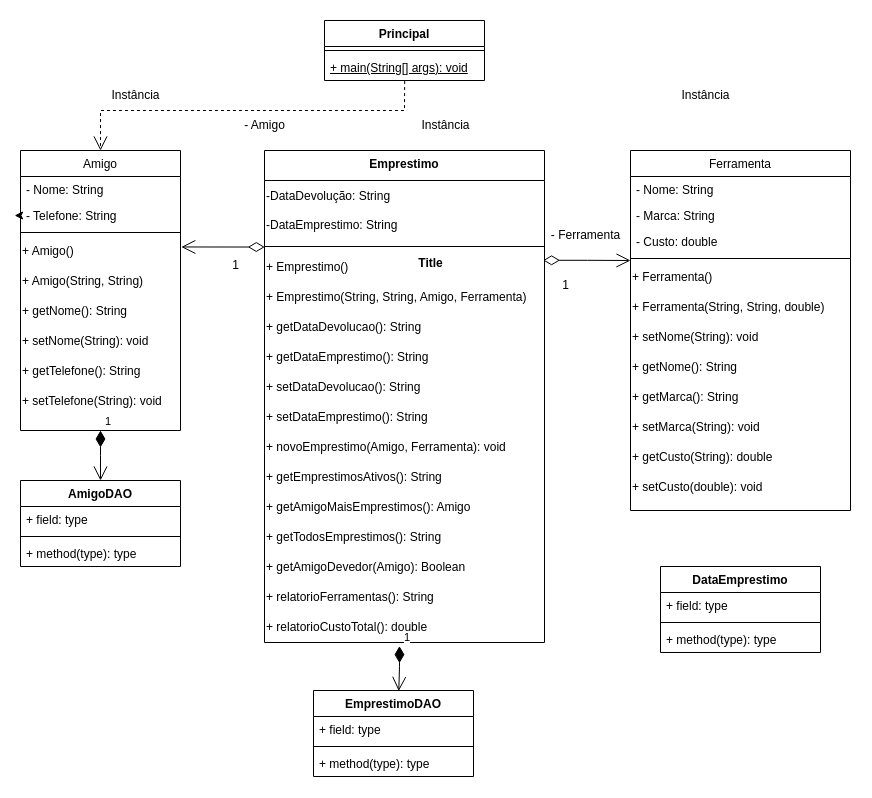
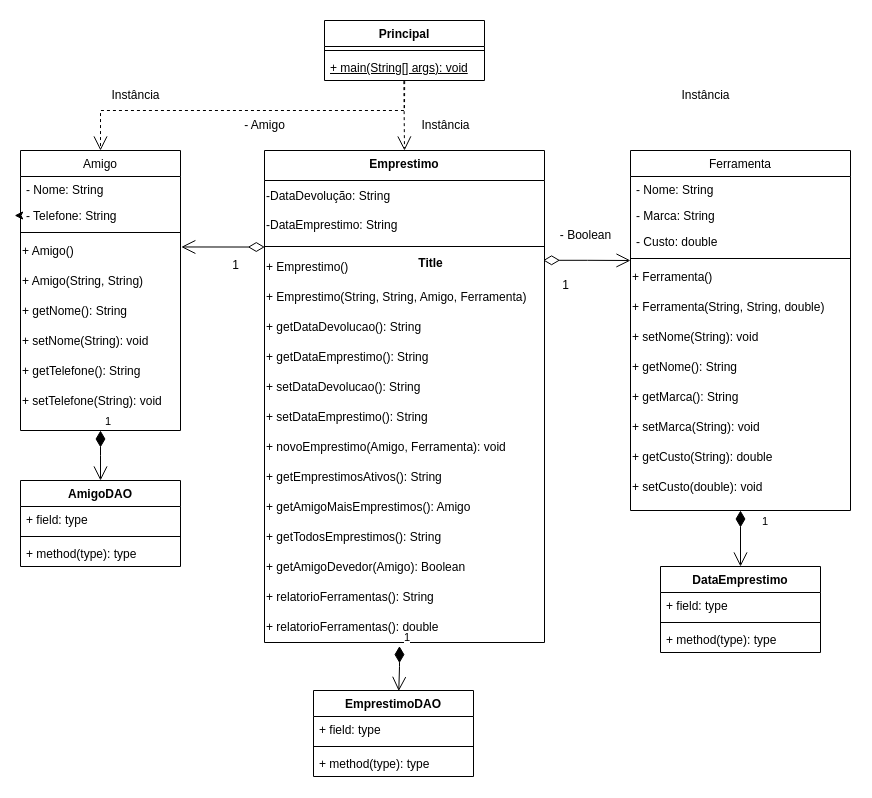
  <mxCell id="0" />
  <mxCell id="1" parent="0" />
  <mxCell id="2" value="Amigo" style="swimlane;fontStyle=0;align=center;verticalAlign=top;childLayout=stackLayout;horizontal=1;startSize=26;horizontalStack=0;resizeParent=1;resizeLast=0;collapsible=1;marginBottom=0;rounded=0;shadow=0;strokeWidth=1;" parent="1" vertex="1"><mxGeometry x="20" y="150" width="160" height="280" as="geometry"><mxRectangle x="230" y="140" width="160" height="26" as="alternateBounds" /></mxGeometry></mxCell>
  <mxCell id="3" value="- Nome: String" style="text;align=left;verticalAlign=top;spacingLeft=4;spacingRight=4;overflow=hidden;rotatable=0;points=[[0,0.5],[1,0.5]];portConstraint=eastwest;" parent="2" vertex="1"><mxGeometry y="26" width="160" height="26" as="geometry" /></mxCell>
  <mxCell id="4" value="- Telefone: String" style="text;align=left;verticalAlign=top;spacingLeft=4;spacingRight=4;overflow=hidden;rotatable=0;points=[[0,0.5],[1,0.5]];portConstraint=eastwest;rounded=0;shadow=0;html=0;" parent="2" vertex="1"><mxGeometry y="52" width="160" height="26" as="geometry" /></mxCell>
  <mxCell id="5" value="" style="line;html=1;strokeWidth=1;align=left;verticalAlign=middle;spacingTop=-1;spacingLeft=3;spacingRight=3;rotatable=0;labelPosition=right;points=[];portConstraint=eastwest;" parent="2" vertex="1"><mxGeometry y="78" width="160" height="8" as="geometry" /></mxCell>
  <mxCell id="6" style="edgeStyle=orthogonalEdgeStyle;rounded=0;orthogonalLoop=1;jettySize=auto;html=1;exitX=0;exitY=0.5;exitDx=0;exitDy=0;entryX=-0.037;entryY=0.462;entryDx=0;entryDy=0;entryPerimeter=0;" parent="2" source="4" target="4" edge="1"><mxGeometry relative="1" as="geometry" /></mxCell>
  <mxCell id="7" value="+ Amigo()" style="text;html=1;align=left;verticalAlign=middle;resizable=0;points=[];autosize=1;strokeColor=none;fillColor=none;" parent="2" vertex="1"><mxGeometry y="86" width="160" height="30" as="geometry" /></mxCell>
  <mxCell id="8" value="+ Amigo(String, String)" style="text;html=1;align=left;verticalAlign=middle;resizable=0;points=[];autosize=1;strokeColor=none;fillColor=none;" parent="2" vertex="1"><mxGeometry y="116" width="160" height="30" as="geometry" /></mxCell>
  <mxCell id="9" value="+ getNome(): String" style="text;html=1;align=left;verticalAlign=middle;resizable=0;points=[];autosize=1;strokeColor=none;fillColor=none;" parent="2" vertex="1"><mxGeometry y="146" width="160" height="30" as="geometry" /></mxCell>
  <mxCell id="10" value="+ setNome(String): void" style="text;html=1;align=left;verticalAlign=middle;resizable=0;points=[];autosize=1;strokeColor=none;fillColor=none;" parent="2" vertex="1"><mxGeometry y="176" width="160" height="30" as="geometry" /></mxCell>
  <mxCell id="11" value="+ getTelefone(): String" style="text;html=1;align=left;verticalAlign=middle;resizable=0;points=[];autosize=1;strokeColor=none;fillColor=none;" parent="2" vertex="1"><mxGeometry y="206" width="160" height="30" as="geometry" /></mxCell>
  <mxCell id="12" value="+ setTelefone(String): void" style="text;html=1;align=left;verticalAlign=middle;resizable=0;points=[];autosize=1;strokeColor=none;fillColor=none;" parent="2" vertex="1"><mxGeometry y="236" width="160" height="30" as="geometry" /></mxCell>
  <mxCell id="13" value="Ferramenta" style="swimlane;fontStyle=0;align=center;verticalAlign=top;childLayout=stackLayout;horizontal=1;startSize=26;horizontalStack=0;resizeParent=1;resizeLast=0;collapsible=1;marginBottom=0;rounded=0;shadow=0;strokeWidth=1;" parent="1" vertex="1"><mxGeometry x="630" y="150" width="220" height="360" as="geometry"><mxRectangle x="550" y="140" width="160" height="26" as="alternateBounds" /></mxGeometry></mxCell>
  <mxCell id="14" value="- Nome: String" style="text;align=left;verticalAlign=top;spacingLeft=4;spacingRight=4;overflow=hidden;rotatable=0;points=[[0,0.5],[1,0.5]];portConstraint=eastwest;" parent="13" vertex="1"><mxGeometry y="26" width="220" height="26" as="geometry" /></mxCell>
  <mxCell id="15" value="- Marca: String" style="text;align=left;verticalAlign=top;spacingLeft=4;spacingRight=4;overflow=hidden;rotatable=0;points=[[0,0.5],[1,0.5]];portConstraint=eastwest;rounded=0;shadow=0;html=0;" parent="13" vertex="1"><mxGeometry y="52" width="220" height="26" as="geometry" /></mxCell>
  <mxCell id="16" value="- Custo: double" style="text;align=left;verticalAlign=top;spacingLeft=4;spacingRight=4;overflow=hidden;rotatable=0;points=[[0,0.5],[1,0.5]];portConstraint=eastwest;rounded=0;shadow=0;html=0;" parent="13" vertex="1"><mxGeometry y="78" width="220" height="26" as="geometry" /></mxCell>
  <mxCell id="17" value="" style="line;html=1;strokeWidth=1;align=left;verticalAlign=middle;spacingTop=-1;spacingLeft=3;spacingRight=3;rotatable=0;labelPosition=right;points=[];portConstraint=eastwest;" parent="13" vertex="1"><mxGeometry y="104" width="220" height="8" as="geometry" /></mxCell>
  <mxCell id="18" value="+ Ferramenta()" style="text;html=1;align=left;verticalAlign=middle;resizable=0;points=[];autosize=1;strokeColor=none;fillColor=none;" parent="13" vertex="1"><mxGeometry y="112" width="220" height="30" as="geometry" /></mxCell>
  <mxCell id="19" value="+ Ferramenta(String, String, double)" style="text;html=1;align=left;verticalAlign=middle;resizable=0;points=[];autosize=1;strokeColor=none;fillColor=none;" parent="13" vertex="1"><mxGeometry y="142" width="220" height="30" as="geometry" /></mxCell>
  <mxCell id="20" value="+ setNome(String): void" style="text;html=1;align=left;verticalAlign=middle;resizable=0;points=[];autosize=1;strokeColor=none;fillColor=none;" parent="13" vertex="1"><mxGeometry y="172" width="220" height="30" as="geometry" /></mxCell>
  <mxCell id="21" value="+ getNome(): String" style="text;html=1;align=left;verticalAlign=middle;resizable=0;points=[];autosize=1;strokeColor=none;fillColor=none;" parent="13" vertex="1"><mxGeometry y="202" width="220" height="30" as="geometry" /></mxCell>
  <mxCell id="22" value="+ getMarca(): String" style="text;html=1;align=left;verticalAlign=middle;resizable=0;points=[];autosize=1;strokeColor=none;fillColor=none;" parent="13" vertex="1"><mxGeometry y="232" width="220" height="30" as="geometry" /></mxCell>
  <mxCell id="23" value="+ setMarca(String): void" style="text;html=1;align=left;verticalAlign=middle;resizable=0;points=[];autosize=1;strokeColor=none;fillColor=none;" parent="13" vertex="1"><mxGeometry y="262" width="220" height="30" as="geometry" /></mxCell>
  <mxCell id="24" value="+ getCusto(String): double" style="text;html=1;align=left;verticalAlign=middle;resizable=0;points=[];autosize=1;strokeColor=none;fillColor=none;" parent="13" vertex="1"><mxGeometry y="292" width="220" height="30" as="geometry" /></mxCell>
  <mxCell id="25" value="+ setCusto(double): void" style="text;html=1;align=left;verticalAlign=middle;resizable=0;points=[];autosize=1;strokeColor=none;fillColor=none;" parent="13" vertex="1"><mxGeometry y="322" width="220" height="30" as="geometry" /></mxCell>
  <mxCell id="26" value="Principal" style="swimlane;fontStyle=1;align=center;verticalAlign=top;childLayout=stackLayout;horizontal=1;startSize=26;horizontalStack=0;resizeParent=1;resizeParentMax=0;resizeLast=0;collapsible=1;marginBottom=0;whiteSpace=wrap;html=1;" parent="1" vertex="1"><mxGeometry x="324" y="20" width="160" height="60" as="geometry" /></mxCell>
  <mxCell id="27" value="" style="line;strokeWidth=1;fillColor=none;align=left;verticalAlign=middle;spacingTop=-1;spacingLeft=3;spacingRight=3;rotatable=0;labelPosition=right;points=[];portConstraint=eastwest;strokeColor=inherit;" parent="26" vertex="1"><mxGeometry y="26" width="160" height="8" as="geometry" /></mxCell>
  <mxCell id="28" value="&lt;u&gt;+ main(String[] args): void&lt;/u&gt;" style="text;strokeColor=none;fillColor=none;align=left;verticalAlign=top;spacingLeft=4;spacingRight=4;overflow=hidden;rotatable=0;points=[[0,0.5],[1,0.5]];portConstraint=eastwest;whiteSpace=wrap;html=1;" parent="26" vertex="1"><mxGeometry y="34" width="160" height="26" as="geometry" /></mxCell>
  <mxCell id="29" value="" style="endArrow=open;endSize=12;dashed=1;html=1;rounded=0;exitX=0.501;exitY=1.021;exitDx=0;exitDy=0;exitPerimeter=0;entryX=0.5;entryY=0;entryDx=0;entryDy=0;" parent="1" source="28" target="2" edge="1"><mxGeometry x="0.315" y="-94" width="160" relative="1" as="geometry"><mxPoint x="320" y="190" as="sourcePoint" /><mxPoint x="480" y="190" as="targetPoint" /><Array as="points"><mxPoint x="404" y="110" /><mxPoint x="100" y="110" /></Array><mxPoint x="44" y="-80" as="offset" /></mxGeometry></mxCell>
  <mxCell id="30" value="Emprestimo" style="swimlane;fontStyle=1;align=center;verticalAlign=top;childLayout=stackLayout;horizontal=1;startSize=30;horizontalStack=0;resizeParent=1;resizeParentMax=0;resizeLast=0;collapsible=1;marginBottom=0;whiteSpace=wrap;html=1;" parent="1" vertex="1"><mxGeometry x="264" y="150" width="280" height="492" as="geometry" /></mxCell>
  <mxCell id="31" value="-DataDevolução: String&lt;div&gt;&lt;br&gt;&lt;div&gt;-DataEmprestimo: String&lt;/div&gt;&lt;/div&gt;" style="text;html=1;align=left;verticalAlign=middle;resizable=0;points=[];autosize=1;strokeColor=none;fillColor=none;" parent="30" vertex="1"><mxGeometry y="30" width="280" height="60" as="geometry" /></mxCell>
  <mxCell id="32" value="" style="line;strokeWidth=1;fillColor=none;align=left;verticalAlign=middle;spacingTop=-1;spacingLeft=3;spacingRight=3;rotatable=0;labelPosition=right;points=[];portConstraint=eastwest;strokeColor=inherit;" parent="30" vertex="1"><mxGeometry y="90" width="280" height="12" as="geometry" /></mxCell>
  <mxCell id="33" value="+ Emprestimo()" style="text;html=1;align=left;verticalAlign=middle;resizable=0;points=[];autosize=1;strokeColor=none;fillColor=none;" parent="30" vertex="1"><mxGeometry y="102" width="280" height="30" as="geometry" /></mxCell>
  <mxCell id="34" value="+ Emprestimo(String, String, Amigo, Ferramenta)" style="text;html=1;align=left;verticalAlign=middle;resizable=0;points=[];autosize=1;strokeColor=none;fillColor=none;" parent="30" vertex="1"><mxGeometry y="132" width="280" height="30" as="geometry" /></mxCell>
  <mxCell id="35" value="+ getDataDevolucao(): String" style="text;html=1;align=left;verticalAlign=middle;resizable=0;points=[];autosize=1;strokeColor=none;fillColor=none;" parent="30" vertex="1"><mxGeometry y="162" width="280" height="30" as="geometry" /></mxCell>
  <mxCell id="36" value="+ getDataEmprestimo(): String" style="text;html=1;align=left;verticalAlign=middle;resizable=0;points=[];autosize=1;strokeColor=none;fillColor=none;" parent="30" vertex="1"><mxGeometry y="192" width="280" height="30" as="geometry" /></mxCell>
  <mxCell id="37" value="+ setDataDevolucao(): String" style="text;html=1;align=left;verticalAlign=middle;resizable=0;points=[];autosize=1;strokeColor=none;fillColor=none;" parent="30" vertex="1"><mxGeometry y="222" width="280" height="30" as="geometry" /></mxCell>
  <mxCell id="38" value="+ setDataEmprestimo(): String" style="text;html=1;align=left;verticalAlign=middle;resizable=0;points=[];autosize=1;strokeColor=none;fillColor=none;" parent="30" vertex="1"><mxGeometry y="252" width="280" height="30" as="geometry" /></mxCell>
  <mxCell id="39" value="+ novoEmprestimo(Amigo, Ferramenta): void" style="text;html=1;align=left;verticalAlign=middle;resizable=0;points=[];autosize=1;strokeColor=none;fillColor=none;" parent="30" vertex="1"><mxGeometry y="282" width="280" height="30" as="geometry" /></mxCell>
  <mxCell id="40" value="+ getEmprestimosAtivos(): String" style="text;html=1;align=left;verticalAlign=middle;resizable=0;points=[];autosize=1;strokeColor=none;fillColor=none;" parent="30" vertex="1"><mxGeometry y="312" width="280" height="30" as="geometry" /></mxCell>
  <mxCell id="41" value="+ getAmigoMaisEmprestimos(): Amigo" style="text;html=1;align=left;verticalAlign=middle;resizable=0;points=[];autosize=1;strokeColor=none;fillColor=none;" parent="30" vertex="1"><mxGeometry y="342" width="280" height="30" as="geometry" /></mxCell>
  <mxCell id="42" value="+ getTodosEmprestimos(): String" style="text;html=1;align=left;verticalAlign=middle;resizable=0;points=[];autosize=1;strokeColor=none;fillColor=none;" parent="30" vertex="1"><mxGeometry y="372" width="280" height="30" as="geometry" /></mxCell>
  <mxCell id="43" value="+ getAmigoDevedor(Amigo): Boolean" style="text;html=1;align=left;verticalAlign=middle;resizable=0;points=[];autosize=1;strokeColor=none;fillColor=none;" parent="30" vertex="1"><mxGeometry y="402" width="280" height="30" as="geometry" /></mxCell>
  <mxCell id="44" value="+ relatorioFerramentas(): String" style="text;html=1;align=left;verticalAlign=middle;resizable=0;points=[];autosize=1;strokeColor=none;fillColor=none;" parent="30" vertex="1"><mxGeometry y="432" width="280" height="30" as="geometry" /></mxCell>
- <mxCell id="45" value="+ relatorioCustoTotal(): double" style="text;html=1;align=left;verticalAlign=middle;resizable=0;points=[];autosize=1;strokeColor=none;fillColor=none;" parent="30" vertex="1"><mxGeometry y="462" width="280" height="30" as="geometry" /></mxCell>
+ <mxCell id="45" value="+ relatorioFerramentas(): double" style="text;html=1;align=left;verticalAlign=middle;resizable=0;points=[];autosize=1;strokeColor=none;fillColor=none;" parent="30" vertex="1"><mxGeometry y="462" width="280" height="30" as="geometry" /></mxCell>
+ <mxCell id="46" value="" style="endArrow=open;endSize=12;dashed=1;html=1;rounded=0;entryX=0.5;entryY=0;entryDx=0;entryDy=0;exitX=0.496;exitY=1.025;exitDx=0;exitDy=0;exitPerimeter=0;" parent="1" source="28" target="30" edge="1"><mxGeometry width="160" relative="1" as="geometry"><mxPoint x="400" y="80" as="sourcePoint" /><mxPoint x="410" y="370" as="targetPoint" /></mxGeometry></mxCell>
  <mxCell id="47" value="- Amigo" style="text;html=1;align=center;verticalAlign=middle;resizable=0;points=[];autosize=1;strokeColor=none;fillColor=none;" parent="1" vertex="1"><mxGeometry x="234" y="110" width="60" height="30" as="geometry" /></mxCell>
  <mxCell id="48" value="1" style="text;html=1;align=center;verticalAlign=middle;resizable=0;points=[];autosize=1;strokeColor=none;fillColor=none;" parent="1" vertex="1"><mxGeometry x="220" y="250" width="30" height="30" as="geometry" /></mxCell>
- <mxCell id="49" value="- Ferramenta" style="text;html=1;align=center;verticalAlign=middle;resizable=0;points=[];autosize=1;strokeColor=none;fillColor=none;" parent="1" vertex="1"><mxGeometry x="540" y="220" width="90" height="30" as="geometry" /></mxCell>
+ <mxCell id="49" value="- Boolean" style="text;html=1;align=center;verticalAlign=middle;resizable=0;points=[];autosize=1;strokeColor=none;fillColor=none;" parent="1" vertex="1"><mxGeometry x="540" y="220" width="90" height="30" as="geometry" /></mxCell>
  <mxCell id="50" value="1" style="text;html=1;align=center;verticalAlign=middle;resizable=0;points=[];autosize=1;strokeColor=none;fillColor=none;" parent="1" vertex="1"><mxGeometry x="550" y="270" width="30" height="30" as="geometry" /></mxCell>
  <mxCell id="51" value="" style="endArrow=open;html=1;endSize=12;startArrow=diamondThin;startSize=14;startFill=0;edgeStyle=orthogonalEdgeStyle;align=left;verticalAlign=bottom;rounded=0;exitX=0.001;exitY=0.544;exitDx=0;exitDy=0;exitPerimeter=0;entryX=1.005;entryY=0.349;entryDx=0;entryDy=0;entryPerimeter=0;" parent="1" source="32" target="7" edge="1"><mxGeometry x="-0.319" y="61" relative="1" as="geometry"><mxPoint x="190" y="310" as="sourcePoint" /><mxPoint x="260" y="310" as="targetPoint" /><mxPoint as="offset" /></mxGeometry></mxCell>
  <mxCell id="52" value="" style="endArrow=open;html=1;endSize=12;startArrow=diamondThin;startSize=14;startFill=0;edgeStyle=orthogonalEdgeStyle;align=left;verticalAlign=bottom;rounded=0;entryX=0;entryY=0.75;entryDx=0;entryDy=0;entryPerimeter=0;exitX=0.995;exitY=0.26;exitDx=0;exitDy=0;exitPerimeter=0;" parent="1" source="33" target="17" edge="1"><mxGeometry x="-0.319" y="61" relative="1" as="geometry"><mxPoint x="570" y="330" as="sourcePoint" /><mxPoint x="550" y="289.25" as="targetPoint" /><mxPoint as="offset" /></mxGeometry></mxCell>
  <mxCell id="53" value="Title" style="text;align=center;fontStyle=1;verticalAlign=middle;spacingLeft=3;spacingRight=3;strokeColor=none;rotatable=0;points=[[0,0.5],[1,0.5]];portConstraint=eastwest;html=1;" parent="1" vertex="1"><mxGeometry x="390" y="250" width="80" height="26" as="geometry" /></mxCell>
  <mxCell id="54" value="Instância" style="text;html=1;align=center;verticalAlign=middle;resizable=0;points=[];autosize=1;strokeColor=none;fillColor=none;" parent="1" vertex="1"><mxGeometry x="100" y="80" width="70" height="30" as="geometry" /></mxCell>
  <mxCell id="55" value="Instância" style="text;html=1;align=center;verticalAlign=middle;resizable=0;points=[];autosize=1;strokeColor=none;fillColor=none;" parent="1" vertex="1"><mxGeometry x="670" y="80" width="70" height="30" as="geometry" /></mxCell>
  <mxCell id="56" value="Instância" style="text;html=1;align=center;verticalAlign=middle;resizable=0;points=[];autosize=1;strokeColor=none;fillColor=none;" parent="1" vertex="1"><mxGeometry x="410" y="110" width="70" height="30" as="geometry" /></mxCell>
  <mxCell id="57" value="AmigoDAO" style="swimlane;fontStyle=1;align=center;verticalAlign=top;childLayout=stackLayout;horizontal=1;startSize=26;horizontalStack=0;resizeParent=1;resizeParentMax=0;resizeLast=0;collapsible=1;marginBottom=0;whiteSpace=wrap;html=1;" vertex="1" parent="1"><mxGeometry x="20" y="480" width="160" height="86" as="geometry" /></mxCell>
  <mxCell id="58" value="+ field: type" style="text;strokeColor=none;fillColor=none;align=left;verticalAlign=top;spacingLeft=4;spacingRight=4;overflow=hidden;rotatable=0;points=[[0,0.5],[1,0.5]];portConstraint=eastwest;whiteSpace=wrap;html=1;" vertex="1" parent="57"><mxGeometry y="26" width="160" height="26" as="geometry" /></mxCell>
  <mxCell id="59" value="" style="line;strokeWidth=1;fillColor=none;align=left;verticalAlign=middle;spacingTop=-1;spacingLeft=3;spacingRight=3;rotatable=0;labelPosition=right;points=[];portConstraint=eastwest;strokeColor=inherit;" vertex="1" parent="57"><mxGeometry y="52" width="160" height="8" as="geometry" /></mxCell>
  <mxCell id="60" value="+ method(type): type" style="text;strokeColor=none;fillColor=none;align=left;verticalAlign=top;spacingLeft=4;spacingRight=4;overflow=hidden;rotatable=0;points=[[0,0.5],[1,0.5]];portConstraint=eastwest;whiteSpace=wrap;html=1;" vertex="1" parent="57"><mxGeometry y="60" width="160" height="26" as="geometry" /></mxCell>
  <mxCell id="61" value="EmprestimoDAO" style="swimlane;fontStyle=1;align=center;verticalAlign=top;childLayout=stackLayout;horizontal=1;startSize=26;horizontalStack=0;resizeParent=1;resizeParentMax=0;resizeLast=0;collapsible=1;marginBottom=0;whiteSpace=wrap;html=1;" vertex="1" parent="1"><mxGeometry x="313" y="690" width="160" height="86" as="geometry" /></mxCell>
  <mxCell id="62" value="+ field: type" style="text;strokeColor=none;fillColor=none;align=left;verticalAlign=top;spacingLeft=4;spacingRight=4;overflow=hidden;rotatable=0;points=[[0,0.5],[1,0.5]];portConstraint=eastwest;whiteSpace=wrap;html=1;" vertex="1" parent="61"><mxGeometry y="26" width="160" height="26" as="geometry" /></mxCell>
  <mxCell id="63" value="" style="line;strokeWidth=1;fillColor=none;align=left;verticalAlign=middle;spacingTop=-1;spacingLeft=3;spacingRight=3;rotatable=0;labelPosition=right;points=[];portConstraint=eastwest;strokeColor=inherit;" vertex="1" parent="61"><mxGeometry y="52" width="160" height="8" as="geometry" /></mxCell>
  <mxCell id="64" value="+ method(type): type" style="text;strokeColor=none;fillColor=none;align=left;verticalAlign=top;spacingLeft=4;spacingRight=4;overflow=hidden;rotatable=0;points=[[0,0.5],[1,0.5]];portConstraint=eastwest;whiteSpace=wrap;html=1;" vertex="1" parent="61"><mxGeometry y="60" width="160" height="26" as="geometry" /></mxCell>
  <mxCell id="65" value="DataEmprestimo" style="swimlane;fontStyle=1;align=center;verticalAlign=top;childLayout=stackLayout;horizontal=1;startSize=26;horizontalStack=0;resizeParent=1;resizeParentMax=0;resizeLast=0;collapsible=1;marginBottom=0;whiteSpace=wrap;html=1;" vertex="1" parent="1"><mxGeometry x="660" y="566" width="160" height="86" as="geometry" /></mxCell>
  <mxCell id="66" value="+ field: type" style="text;strokeColor=none;fillColor=none;align=left;verticalAlign=top;spacingLeft=4;spacingRight=4;overflow=hidden;rotatable=0;points=[[0,0.5],[1,0.5]];portConstraint=eastwest;whiteSpace=wrap;html=1;" vertex="1" parent="65"><mxGeometry y="26" width="160" height="26" as="geometry" /></mxCell>
  <mxCell id="67" value="" style="line;strokeWidth=1;fillColor=none;align=left;verticalAlign=middle;spacingTop=-1;spacingLeft=3;spacingRight=3;rotatable=0;labelPosition=right;points=[];portConstraint=eastwest;strokeColor=inherit;" vertex="1" parent="65"><mxGeometry y="52" width="160" height="8" as="geometry" /></mxCell>
  <mxCell id="68" value="+ method(type): type" style="text;strokeColor=none;fillColor=none;align=left;verticalAlign=top;spacingLeft=4;spacingRight=4;overflow=hidden;rotatable=0;points=[[0,0.5],[1,0.5]];portConstraint=eastwest;whiteSpace=wrap;html=1;" vertex="1" parent="65"><mxGeometry y="60" width="160" height="26" as="geometry" /></mxCell>
+ <mxCell id="69" value="1" style="endArrow=open;html=1;endSize=12;startArrow=diamondThin;startSize=14;startFill=1;edgeStyle=orthogonalEdgeStyle;align=left;verticalAlign=bottom;rounded=0;exitX=0.5;exitY=1;exitDx=0;exitDy=0;entryX=0.5;entryY=0;entryDx=0;entryDy=0;" edge="1" parent="1" source="13" target="65"><mxGeometry x="-0.286" y="20" relative="1" as="geometry"><mxPoint x="620" y="560" as="sourcePoint" /><mxPoint x="780" y="560" as="targetPoint" /><mxPoint as="offset" /></mxGeometry></mxCell>
  <mxCell id="70" value="1" style="endArrow=open;html=1;endSize=12;startArrow=diamondThin;startSize=14;startFill=1;edgeStyle=orthogonalEdgeStyle;align=left;verticalAlign=bottom;rounded=0;exitX=0.482;exitY=1.121;exitDx=0;exitDy=0;exitPerimeter=0;entryX=0.533;entryY=0.006;entryDx=0;entryDy=0;entryPerimeter=0;" edge="1" parent="1" source="45" target="61"><mxGeometry x="-1" y="3" relative="1" as="geometry"><mxPoint x="360" y="560" as="sourcePoint" /><mxPoint x="520" y="560" as="targetPoint" /></mxGeometry></mxCell>
  <mxCell id="71" value="1" style="endArrow=open;html=1;endSize=12;startArrow=diamondThin;startSize=14;startFill=1;edgeStyle=orthogonalEdgeStyle;align=left;verticalAlign=bottom;rounded=0;exitX=0.5;exitY=1;exitDx=0;exitDy=0;" edge="1" parent="1" source="2"><mxGeometry x="-1" y="3" relative="1" as="geometry"><mxPoint x="70" y="560" as="sourcePoint" /><mxPoint x="100" y="480" as="targetPoint" /></mxGeometry></mxCell>
